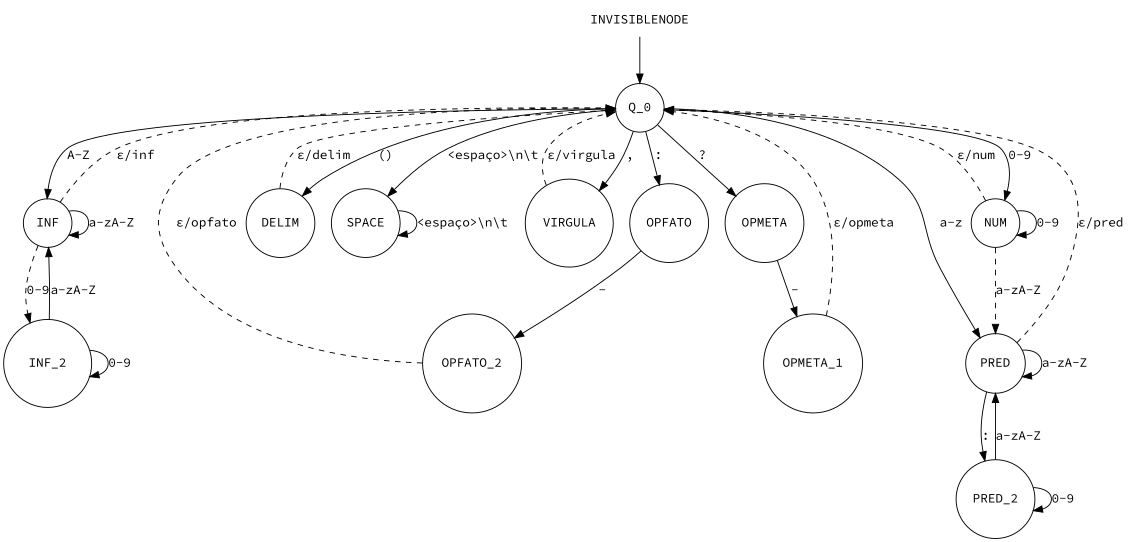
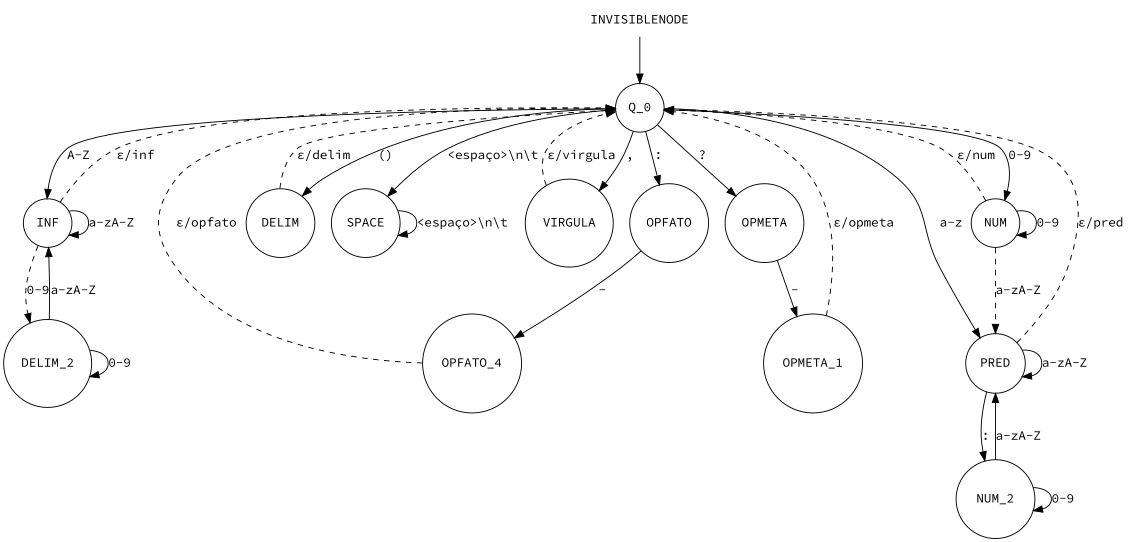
  digraph {
    fontname="Source Code Pro"
    node [fontname="Source Code Pro" shape=circle]
    edge [fontname="Source Code Pro"]
    INVISIBLENODE [shape=none]
    Q_0
    OPFATO
    OPMETA
    DELIM
    SPACE
    VIRGULA
    INF
    PRED
    NUM
-   OPFATO_2
+   OPFATO_2 [label=OPFATO_4]
    n12 [label=OPMETA_1]
-   INF_2
-   PRED_2
+   INF_2 [label=DELIM_2]
+   PRED_2 [label=NUM_2]
    INVISIBLENODE -> Q_0 [label=" "]
    Q_0 -> OPFATO [label=":"]
    Q_0 -> OPMETA [label="?"]
    Q_0 -> DELIM [label="()"]
    Q_0 -> SPACE [label="<espaço>\\n\\t"]
    Q_0 -> VIRGULA [label=","]
    Q_0 -> INF [label="A-Z"]
    Q_0 -> PRED [label="a-z"]
    Q_0 -> NUM [label="0-9"]
    OPFATO -> OPFATO_2 [label="-"]
    OPMETA -> n12 [label="-"]
    DELIM -> Q_0 [label="&#949;/delim" style=dashed]
    SPACE -> SPACE [label="<espaço>\\n\\t"]
    VIRGULA -> Q_0 [label="&#949;/virgula" style=dashed]
    INF -> Q_0 [label="&#949;/inf" style=dashed]
    INF -> INF [label="a-zA-Z"]
    INF -> INF_2 [label="0-9" style=dashed]
    PRED -> Q_0 [label="&#949;/pred" style=dashed]
    PRED -> PRED [label="a-zA-Z"]
    PRED -> PRED_2 [label=":"]
    NUM -> Q_0 [label="&#949;/num" style=dashed]
    NUM -> PRED [label="a-zA-Z" style=dashed]
    NUM -> NUM [label="0-9"]
    OPFATO_2 -> Q_0 [label="&#949;/opfato" style=dashed]
    n12 -> Q_0 [label="&#949;/opmeta" style=dashed]
    INF_2 -> INF [label="a-zA-Z"]
    INF_2 -> INF_2 [label="0-9"]
    PRED_2 -> PRED [label="a-zA-Z"]
    PRED_2 -> PRED_2 [label="0-9"]
  }
